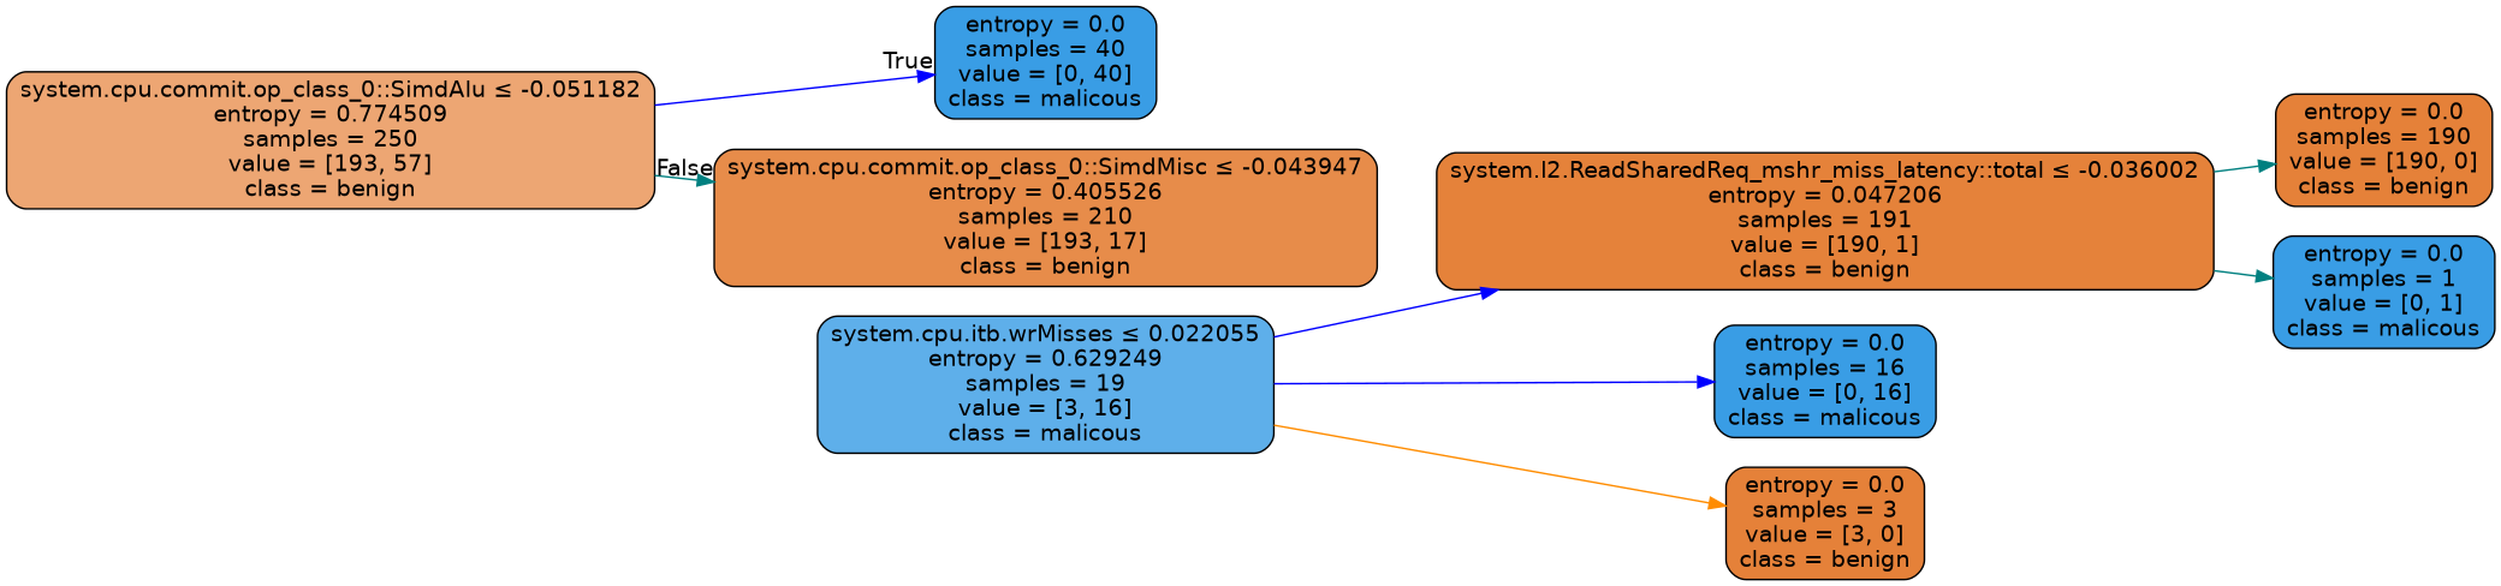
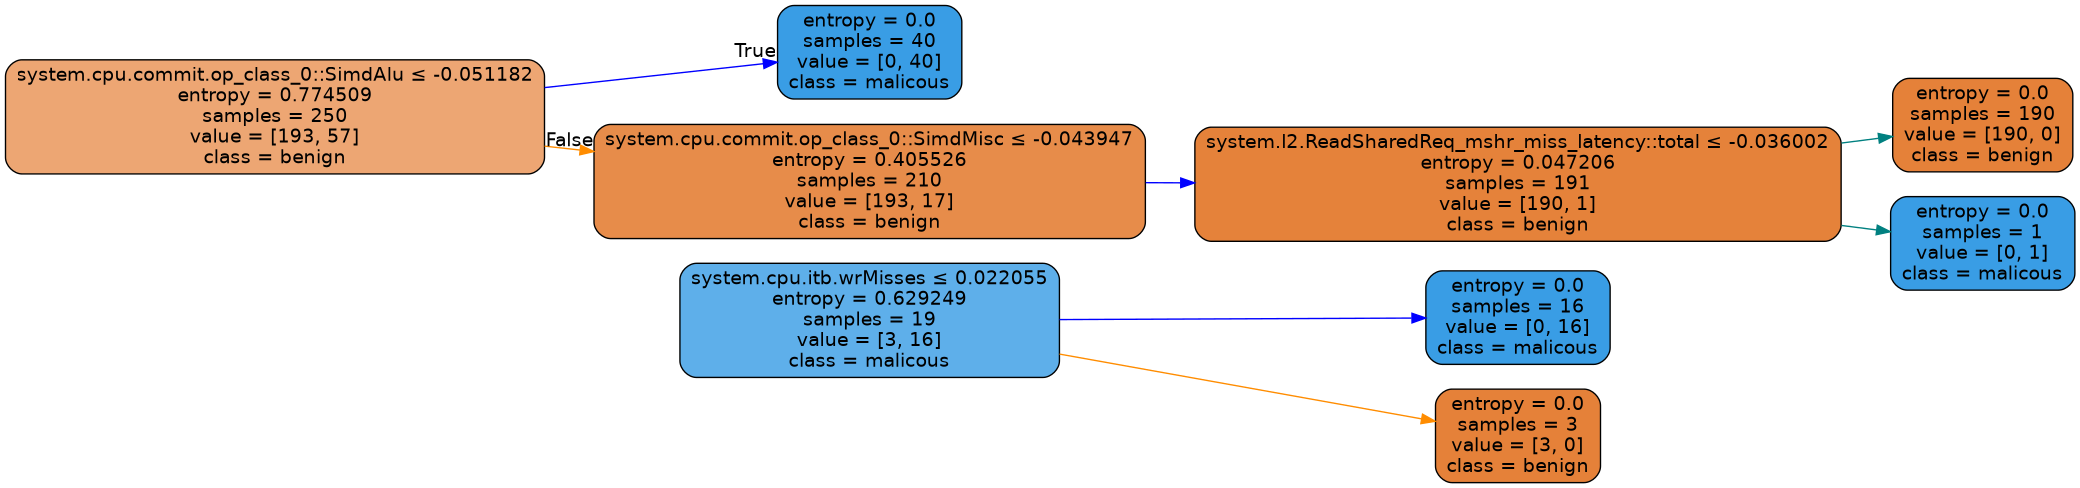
  digraph {
    rankdir=LR
    node [color=black fillcolor="#399de5" fontname=helvetica shape=box style="filled, rounded"]
    edge [color=blue fontname=helvetica]
    n1 [fillcolor="#eda673" label=<system.cpu.commit.op_class_0::SimdAlu &le; -0.051182<br/>entropy = 0.774509<br/>samples = 250<br/>value = [193, 57]<br/>class = benign>]
    n2 [label=<entropy = 0.0<br/>samples = 40<br/>value = [0, 40]<br/>class = malicous>]
    n3 [fillcolor="#e78c4a" label=<system.cpu.commit.op_class_0::SimdMisc &le; -0.043947<br/>entropy = 0.405526<br/>samples = 210<br/>value = [193, 17]<br/>class = benign>]
    n4 [fillcolor="#e5823a" label=<system.l2.ReadSharedReq_mshr_miss_latency::total &le; -0.036002<br/>entropy = 0.047206<br/>samples = 191<br/>value = [190, 1]<br/>class = benign>]
    n5 [fillcolor="#e58139" label=<entropy = 0.0<br/>samples = 190<br/>value = [190, 0]<br/>class = benign>]
    n6 [label=<entropy = 0.0<br/>samples = 1<br/>value = [0, 1]<br/>class = malicous>]
    n7 [fillcolor="#5eafea" label=<system.cpu.itb.wrMisses &le; 0.022055<br/>entropy = 0.629249<br/>samples = 19<br/>value = [3, 16]<br/>class = malicous>]
    n8 [label=<entropy = 0.0<br/>samples = 16<br/>value = [0, 16]<br/>class = malicous>]
    n9 [fillcolor="#e58139" label=<entropy = 0.0<br/>samples = 3<br/>value = [3, 0]<br/>class = benign>]
    n1 -> n2 [headlabel=True labelangle=45 labeldistance=2.5]
-   n1 -> n3 [color=teal headlabel=False labelangle=-45 labeldistance=2.5]
-   n7 -> n4
+   n1 -> n3 [color=darkorange headlabel=False labelangle=-45 labeldistance=2.5]
+   n3 -> n4
    n4 -> n5 [color=teal]
    n4 -> n6 [color=teal]
    n7 -> n8
    n7 -> n9 [color=darkorange]
  }
